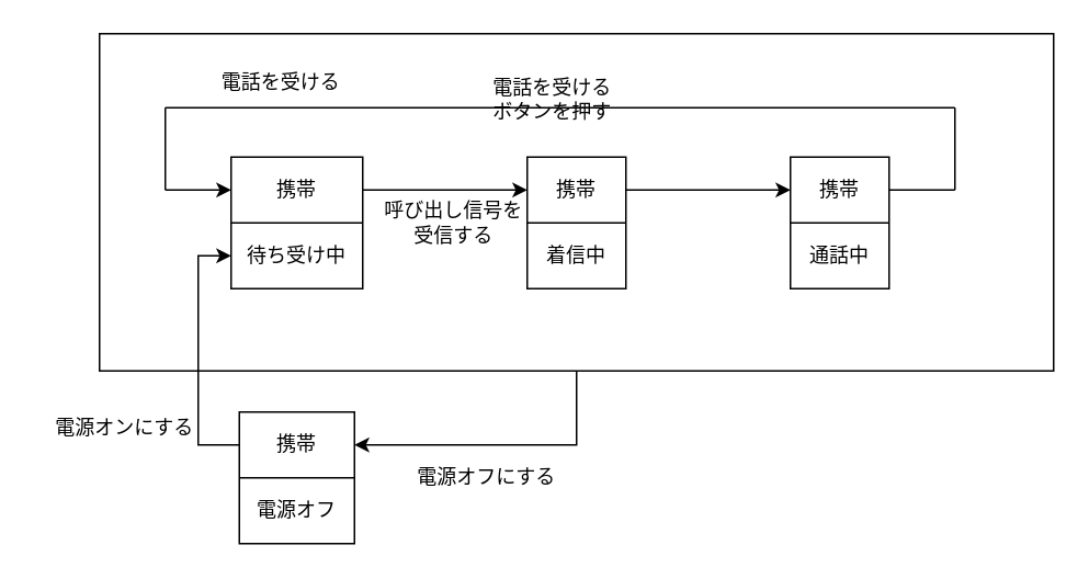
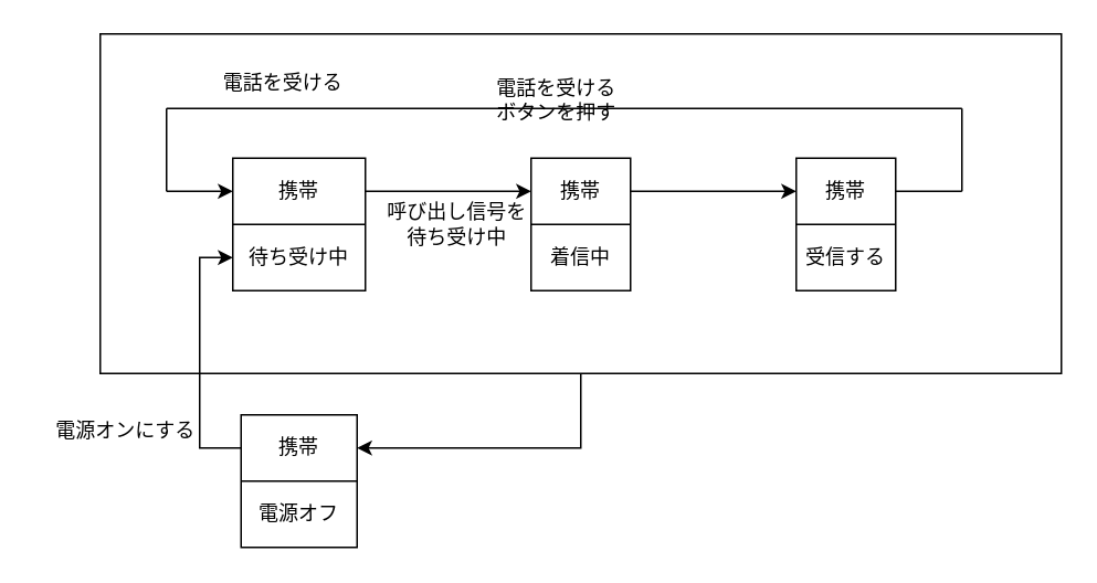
  <mxCell id="0" />
  <mxCell id="1" parent="0" />
  <mxCell id="2" style="edgeStyle=orthogonalEdgeStyle;rounded=0;orthogonalLoop=1;jettySize=auto;html=1;exitX=0.5;exitY=1;exitDx=0;exitDy=0;entryX=1;entryY=0.5;entryDx=0;entryDy=0;" edge="1" parent="1" source="3" target="20"><mxGeometry relative="1" as="geometry" /></mxCell>
  <mxCell id="3" value="" style="rounded=0;whiteSpace=wrap;html=1;" vertex="1" parent="1"><mxGeometry x="60" y="20" width="580" height="205" as="geometry" /></mxCell>
  <mxCell id="4" value="" style="shape=table;startSize=0;container=1;collapsible=0;childLayout=tableLayout;" parent="1" vertex="1"><mxGeometry x="140" y="95" width="80" height="80" as="geometry" /></mxCell>
  <mxCell id="5" value="" style="shape=tableRow;horizontal=0;startSize=0;swimlaneHead=0;swimlaneBody=0;strokeColor=inherit;top=0;left=0;bottom=0;right=0;collapsible=0;dropTarget=0;fillColor=none;points=[[0,0.5],[1,0.5]];portConstraint=eastwest;" parent="4" vertex="1"><mxGeometry width="80" height="40" as="geometry" /></mxCell>
  <mxCell id="6" value="携帯" style="shape=partialRectangle;html=1;whiteSpace=wrap;connectable=0;strokeColor=inherit;overflow=hidden;fillColor=none;top=0;left=0;bottom=0;right=0;pointerEvents=1;" parent="5" vertex="1"><mxGeometry width="80" height="40" as="geometry"><mxRectangle width="80" height="40" as="alternateBounds" /></mxGeometry></mxCell>
  <mxCell id="7" value="" style="shape=tableRow;horizontal=0;startSize=0;swimlaneHead=0;swimlaneBody=0;strokeColor=inherit;top=0;left=0;bottom=0;right=0;collapsible=0;dropTarget=0;fillColor=none;points=[[0,0.5],[1,0.5]];portConstraint=eastwest;" parent="4" vertex="1"><mxGeometry y="40" width="80" height="40" as="geometry" /></mxCell>
  <mxCell id="8" value="待ち受け中" style="shape=partialRectangle;html=1;whiteSpace=wrap;connectable=0;strokeColor=inherit;overflow=hidden;fillColor=none;top=0;left=0;bottom=0;right=0;pointerEvents=1;" parent="7" vertex="1"><mxGeometry width="80" height="40" as="geometry"><mxRectangle width="80" height="40" as="alternateBounds" /></mxGeometry></mxCell>
  <mxCell id="9" value="" style="shape=table;startSize=0;container=1;collapsible=0;childLayout=tableLayout;" parent="1" vertex="1"><mxGeometry x="320" y="95" width="60" height="80" as="geometry" /></mxCell>
  <mxCell id="10" value="" style="shape=tableRow;horizontal=0;startSize=0;swimlaneHead=0;swimlaneBody=0;strokeColor=inherit;top=0;left=0;bottom=0;right=0;collapsible=0;dropTarget=0;fillColor=none;points=[[0,0.5],[1,0.5]];portConstraint=eastwest;" parent="9" vertex="1"><mxGeometry width="60" height="40" as="geometry" /></mxCell>
  <mxCell id="11" value="携帯" style="shape=partialRectangle;html=1;whiteSpace=wrap;connectable=0;strokeColor=inherit;overflow=hidden;fillColor=none;top=0;left=0;bottom=0;right=0;pointerEvents=1;" parent="10" vertex="1"><mxGeometry width="60" height="40" as="geometry"><mxRectangle width="60" height="40" as="alternateBounds" /></mxGeometry></mxCell>
  <mxCell id="12" value="" style="shape=tableRow;horizontal=0;startSize=0;swimlaneHead=0;swimlaneBody=0;strokeColor=inherit;top=0;left=0;bottom=0;right=0;collapsible=0;dropTarget=0;fillColor=none;points=[[0,0.5],[1,0.5]];portConstraint=eastwest;" parent="9" vertex="1"><mxGeometry y="40" width="60" height="40" as="geometry" /></mxCell>
  <mxCell id="13" value="着信中" style="shape=partialRectangle;html=1;whiteSpace=wrap;connectable=0;strokeColor=inherit;overflow=hidden;fillColor=none;top=0;left=0;bottom=0;right=0;pointerEvents=1;" parent="12" vertex="1"><mxGeometry width="60" height="40" as="geometry"><mxRectangle width="60" height="40" as="alternateBounds" /></mxGeometry></mxCell>
  <mxCell id="14" value="" style="shape=table;startSize=0;container=1;collapsible=0;childLayout=tableLayout;" parent="1" vertex="1"><mxGeometry x="480" y="95" width="60" height="80" as="geometry" /></mxCell>
  <mxCell id="15" value="" style="shape=tableRow;horizontal=0;startSize=0;swimlaneHead=0;swimlaneBody=0;strokeColor=inherit;top=0;left=0;bottom=0;right=0;collapsible=0;dropTarget=0;fillColor=none;points=[[0,0.5],[1,0.5]];portConstraint=eastwest;" parent="14" vertex="1"><mxGeometry width="60" height="40" as="geometry" /></mxCell>
  <mxCell id="16" value="携帯" style="shape=partialRectangle;html=1;whiteSpace=wrap;connectable=0;strokeColor=inherit;overflow=hidden;fillColor=none;top=0;left=0;bottom=0;right=0;pointerEvents=1;" parent="15" vertex="1"><mxGeometry width="60" height="40" as="geometry"><mxRectangle width="60" height="40" as="alternateBounds" /></mxGeometry></mxCell>
  <mxCell id="17" value="" style="shape=tableRow;horizontal=0;startSize=0;swimlaneHead=0;swimlaneBody=0;strokeColor=inherit;top=0;left=0;bottom=0;right=0;collapsible=0;dropTarget=0;fillColor=none;points=[[0,0.5],[1,0.5]];portConstraint=eastwest;" parent="14" vertex="1"><mxGeometry y="40" width="60" height="40" as="geometry" /></mxCell>
- <mxCell id="18" value="通話中" style="shape=partialRectangle;html=1;whiteSpace=wrap;connectable=0;strokeColor=inherit;overflow=hidden;fillColor=none;top=0;left=0;bottom=0;right=0;pointerEvents=1;" parent="17" vertex="1"><mxGeometry width="60" height="40" as="geometry"><mxRectangle width="60" height="40" as="alternateBounds" /></mxGeometry></mxCell>
+ <mxCell id="18" value="受信する" style="shape=partialRectangle;html=1;whiteSpace=wrap;connectable=0;strokeColor=inherit;overflow=hidden;fillColor=none;top=0;left=0;bottom=0;right=0;pointerEvents=1;" parent="17" vertex="1"><mxGeometry width="60" height="40" as="geometry"><mxRectangle width="60" height="40" as="alternateBounds" /></mxGeometry></mxCell>
  <mxCell id="19" value="" style="shape=table;startSize=0;container=1;collapsible=0;childLayout=tableLayout;" parent="1" vertex="1"><mxGeometry x="145" y="250" width="70" height="80" as="geometry" /></mxCell>
  <mxCell id="20" value="" style="shape=tableRow;horizontal=0;startSize=0;swimlaneHead=0;swimlaneBody=0;strokeColor=inherit;top=0;left=0;bottom=0;right=0;collapsible=0;dropTarget=0;fillColor=none;points=[[0,0.5],[1,0.5]];portConstraint=eastwest;" parent="19" vertex="1"><mxGeometry width="70" height="40" as="geometry" /></mxCell>
  <mxCell id="21" value="携帯" style="shape=partialRectangle;html=1;whiteSpace=wrap;connectable=0;strokeColor=inherit;overflow=hidden;fillColor=none;top=0;left=0;bottom=0;right=0;pointerEvents=1;" parent="20" vertex="1"><mxGeometry width="70" height="40" as="geometry"><mxRectangle width="70" height="40" as="alternateBounds" /></mxGeometry></mxCell>
  <mxCell id="22" value="" style="shape=tableRow;horizontal=0;startSize=0;swimlaneHead=0;swimlaneBody=0;strokeColor=inherit;top=0;left=0;bottom=0;right=0;collapsible=0;dropTarget=0;fillColor=none;points=[[0,0.5],[1,0.5]];portConstraint=eastwest;" parent="19" vertex="1"><mxGeometry y="40" width="70" height="40" as="geometry" /></mxCell>
  <mxCell id="23" value="電源オフ" style="shape=partialRectangle;html=1;whiteSpace=wrap;connectable=0;strokeColor=inherit;overflow=hidden;fillColor=none;top=0;left=0;bottom=0;right=0;pointerEvents=1;" parent="22" vertex="1"><mxGeometry width="70" height="40" as="geometry"><mxRectangle width="70" height="40" as="alternateBounds" /></mxGeometry></mxCell>
  <mxCell id="24" style="edgeStyle=orthogonalEdgeStyle;rounded=0;orthogonalLoop=1;jettySize=auto;html=1;exitX=1;exitY=0.5;exitDx=0;exitDy=0;" parent="1" source="5" target="10" edge="1"><mxGeometry relative="1" as="geometry" /></mxCell>
  <mxCell id="25" style="edgeStyle=orthogonalEdgeStyle;rounded=0;orthogonalLoop=1;jettySize=auto;html=1;exitX=1;exitY=0.5;exitDx=0;exitDy=0;entryX=0;entryY=0.5;entryDx=0;entryDy=0;" parent="1" source="10" target="15" edge="1"><mxGeometry relative="1" as="geometry" /></mxCell>
  <mxCell id="26" value="" style="endArrow=none;html=1;rounded=0;exitX=1;exitY=0.5;exitDx=0;exitDy=0;" parent="1" source="15" edge="1"><mxGeometry width="50" height="50" relative="1" as="geometry"><mxPoint x="560" y="135" as="sourcePoint" /><mxPoint x="580" y="115" as="targetPoint" /></mxGeometry></mxCell>
  <mxCell id="27" value="" style="endArrow=none;html=1;rounded=0;" parent="1" edge="1"><mxGeometry width="50" height="50" relative="1" as="geometry"><mxPoint x="580" y="115" as="sourcePoint" /><mxPoint x="580" y="65" as="targetPoint" /></mxGeometry></mxCell>
  <mxCell id="28" value="" style="endArrow=none;html=1;rounded=0;" parent="1" edge="1"><mxGeometry width="50" height="50" relative="1" as="geometry"><mxPoint x="100" y="65" as="sourcePoint" /><mxPoint x="580" y="65" as="targetPoint" /></mxGeometry></mxCell>
  <mxCell id="29" value="" style="endArrow=none;html=1;rounded=0;" parent="1" edge="1"><mxGeometry width="50" height="50" relative="1" as="geometry"><mxPoint x="100" y="115" as="sourcePoint" /><mxPoint x="100" y="65" as="targetPoint" /></mxGeometry></mxCell>
  <mxCell id="30" value="" style="endArrow=classic;html=1;rounded=0;entryX=0;entryY=0.5;entryDx=0;entryDy=0;" parent="1" target="5" edge="1"><mxGeometry width="50" height="50" relative="1" as="geometry"><mxPoint x="100" y="115" as="sourcePoint" /><mxPoint x="150" y="65" as="targetPoint" /></mxGeometry></mxCell>
- <mxCell id="31" value="呼び出し信号を&lt;div&gt;受信する&lt;/div&gt;" style="text;html=1;align=center;verticalAlign=middle;resizable=0;points=[];autosize=1;strokeColor=none;fillColor=none;" parent="1" vertex="1"><mxGeometry x="220" y="115" width="110" height="40" as="geometry" /></mxCell>
+ <mxCell id="31" value="呼び出し信号を&lt;div&gt;待ち受け中&lt;/div&gt;" style="text;html=1;align=center;verticalAlign=middle;resizable=0;points=[];autosize=1;strokeColor=none;fillColor=none;" parent="1" vertex="1"><mxGeometry x="220" y="115" width="110" height="40" as="geometry" /></mxCell>
  <mxCell id="32" value="電話を受ける&lt;div&gt;ボタンを押す&lt;/div&gt;" style="text;html=1;align=center;verticalAlign=middle;resizable=0;points=[];autosize=1;strokeColor=none;fillColor=none;" parent="1" vertex="1"><mxGeometry x="285" y="40" width="100" height="40" as="geometry" /></mxCell>
  <mxCell id="33" value="電話を受ける" style="text;html=1;align=center;verticalAlign=middle;resizable=0;points=[];autosize=1;strokeColor=none;fillColor=none;" parent="1" vertex="1"><mxGeometry x="110" y="35" width="120" height="30" as="geometry" /></mxCell>
  <mxCell id="34" value="電源オンにする" style="text;html=1;align=center;verticalAlign=middle;resizable=0;points=[];autosize=1;strokeColor=none;fillColor=none;" parent="1" vertex="1"><mxGeometry x="20" y="245" width="110" height="30" as="geometry" /></mxCell>
- <mxCell id="35" value="電源オフにする" style="text;html=1;align=center;verticalAlign=middle;resizable=0;points=[];autosize=1;strokeColor=none;fillColor=none;" parent="1" vertex="1"><mxGeometry x="240" y="275" width="110" height="30" as="geometry" /></mxCell>
  <mxCell id="36" style="edgeStyle=orthogonalEdgeStyle;rounded=0;orthogonalLoop=1;jettySize=auto;html=1;exitX=0;exitY=0.5;exitDx=0;exitDy=0;entryX=0;entryY=0.5;entryDx=0;entryDy=0;" edge="1" parent="1" source="20" target="7"><mxGeometry relative="1" as="geometry" /></mxCell>
